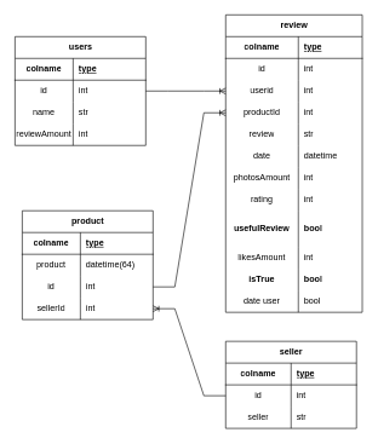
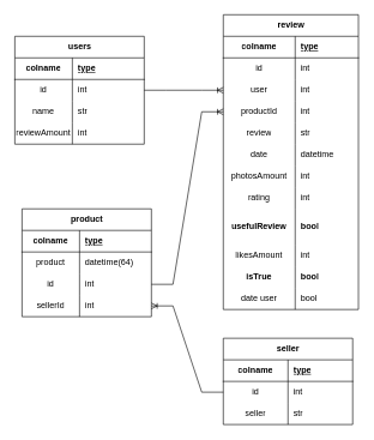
  <mxCell id="0" />
  <mxCell id="1" parent="0" />
  <mxCell id="2" value="review" style="shape=table;startSize=30;container=1;collapsible=1;childLayout=tableLayout;fixedRows=1;rowLines=0;fontStyle=1;align=center;resizeLast=1;html=1;" parent="1" vertex="1"><mxGeometry x="310" y="20" width="188" height="410" as="geometry" /></mxCell>
  <mxCell id="3" value="" style="shape=tableRow;horizontal=0;startSize=0;swimlaneHead=0;swimlaneBody=0;fillColor=none;collapsible=0;dropTarget=0;points=[[0,0.5],[1,0.5]];portConstraint=eastwest;top=0;left=0;right=0;bottom=1;" parent="2" vertex="1"><mxGeometry y="30" width="188" height="30" as="geometry" /></mxCell>
  <mxCell id="4" value="colname" style="shape=partialRectangle;connectable=0;fillColor=none;top=0;left=0;bottom=0;right=0;fontStyle=1;overflow=hidden;whiteSpace=wrap;html=1;" parent="3" vertex="1"><mxGeometry width="100" height="30" as="geometry"><mxRectangle width="100" height="30" as="alternateBounds" /></mxGeometry></mxCell>
  <mxCell id="5" value="type" style="shape=partialRectangle;connectable=0;fillColor=none;top=0;left=0;bottom=0;right=0;align=left;spacingLeft=6;fontStyle=5;overflow=hidden;whiteSpace=wrap;html=1;" parent="3" vertex="1"><mxGeometry x="100" width="88" height="30" as="geometry"><mxRectangle width="88" height="30" as="alternateBounds" /></mxGeometry></mxCell>
  <mxCell id="6" value="" style="shape=tableRow;horizontal=0;startSize=0;swimlaneHead=0;swimlaneBody=0;fillColor=none;collapsible=0;dropTarget=0;points=[[0,0.5],[1,0.5]];portConstraint=eastwest;top=0;left=0;right=0;bottom=0;" parent="2" vertex="1"><mxGeometry y="60" width="188" height="30" as="geometry" /></mxCell>
  <mxCell id="7" value="id&lt;br&gt;" style="shape=partialRectangle;connectable=0;fillColor=none;top=0;left=0;bottom=0;right=0;editable=1;overflow=hidden;whiteSpace=wrap;html=1;" parent="6" vertex="1"><mxGeometry width="100" height="30" as="geometry"><mxRectangle width="100" height="30" as="alternateBounds" /></mxGeometry></mxCell>
  <mxCell id="8" value="int" style="shape=partialRectangle;connectable=0;fillColor=none;top=0;left=0;bottom=0;right=0;align=left;spacingLeft=6;overflow=hidden;whiteSpace=wrap;html=1;" parent="6" vertex="1"><mxGeometry x="100" width="88" height="30" as="geometry"><mxRectangle width="88" height="30" as="alternateBounds" /></mxGeometry></mxCell>
  <mxCell id="9" value="" style="shape=tableRow;horizontal=0;startSize=0;swimlaneHead=0;swimlaneBody=0;fillColor=none;collapsible=0;dropTarget=0;points=[[0,0.5],[1,0.5]];portConstraint=eastwest;top=0;left=0;right=0;bottom=0;" parent="2" vertex="1"><mxGeometry y="90" width="188" height="30" as="geometry" /></mxCell>
- <mxCell id="10" value="userid" style="shape=partialRectangle;connectable=0;fillColor=none;top=0;left=0;bottom=0;right=0;editable=1;overflow=hidden;whiteSpace=wrap;html=1;" parent="9" vertex="1"><mxGeometry width="100" height="30" as="geometry"><mxRectangle width="100" height="30" as="alternateBounds" /></mxGeometry></mxCell>
+ <mxCell id="10" value="user" style="shape=partialRectangle;connectable=0;fillColor=none;top=0;left=0;bottom=0;right=0;editable=1;overflow=hidden;whiteSpace=wrap;html=1;" parent="9" vertex="1"><mxGeometry width="100" height="30" as="geometry"><mxRectangle width="100" height="30" as="alternateBounds" /></mxGeometry></mxCell>
  <mxCell id="11" value="int" style="shape=partialRectangle;connectable=0;fillColor=none;top=0;left=0;bottom=0;right=0;align=left;spacingLeft=6;overflow=hidden;whiteSpace=wrap;html=1;" parent="9" vertex="1"><mxGeometry x="100" width="88" height="30" as="geometry"><mxRectangle width="88" height="30" as="alternateBounds" /></mxGeometry></mxCell>
  <mxCell id="12" value="" style="shape=tableRow;horizontal=0;startSize=0;swimlaneHead=0;swimlaneBody=0;fillColor=none;collapsible=0;dropTarget=0;points=[[0,0.5],[1,0.5]];portConstraint=eastwest;top=0;left=0;right=0;bottom=0;" parent="2" vertex="1"><mxGeometry y="120" width="188" height="30" as="geometry" /></mxCell>
  <mxCell id="13" value="productId" style="shape=partialRectangle;connectable=0;fillColor=none;top=0;left=0;bottom=0;right=0;editable=1;overflow=hidden;whiteSpace=wrap;html=1;" parent="12" vertex="1"><mxGeometry width="100" height="30" as="geometry"><mxRectangle width="100" height="30" as="alternateBounds" /></mxGeometry></mxCell>
  <mxCell id="14" value="int" style="shape=partialRectangle;connectable=0;fillColor=none;top=0;left=0;bottom=0;right=0;align=left;spacingLeft=6;overflow=hidden;whiteSpace=wrap;html=1;" parent="12" vertex="1"><mxGeometry x="100" width="88" height="30" as="geometry"><mxRectangle width="88" height="30" as="alternateBounds" /></mxGeometry></mxCell>
  <mxCell id="15" style="shape=tableRow;horizontal=0;startSize=0;swimlaneHead=0;swimlaneBody=0;fillColor=none;collapsible=0;dropTarget=0;points=[[0,0.5],[1,0.5]];portConstraint=eastwest;top=0;left=0;right=0;bottom=0;" parent="2" vertex="1"><mxGeometry y="150" width="188" height="30" as="geometry" /></mxCell>
  <mxCell id="16" value="review" style="shape=partialRectangle;connectable=0;fillColor=none;top=0;left=0;bottom=0;right=0;editable=1;overflow=hidden;whiteSpace=wrap;html=1;" parent="15" vertex="1"><mxGeometry width="100" height="30" as="geometry"><mxRectangle width="100" height="30" as="alternateBounds" /></mxGeometry></mxCell>
  <mxCell id="17" value="str" style="shape=partialRectangle;connectable=0;fillColor=none;top=0;left=0;bottom=0;right=0;align=left;spacingLeft=6;overflow=hidden;whiteSpace=wrap;html=1;" parent="15" vertex="1"><mxGeometry x="100" width="88" height="30" as="geometry"><mxRectangle width="88" height="30" as="alternateBounds" /></mxGeometry></mxCell>
  <mxCell id="18" style="shape=tableRow;horizontal=0;startSize=0;swimlaneHead=0;swimlaneBody=0;fillColor=none;collapsible=0;dropTarget=0;points=[[0,0.5],[1,0.5]];portConstraint=eastwest;top=0;left=0;right=0;bottom=0;" parent="2" vertex="1"><mxGeometry y="180" width="188" height="30" as="geometry" /></mxCell>
  <mxCell id="19" value="date" style="shape=partialRectangle;connectable=0;fillColor=none;top=0;left=0;bottom=0;right=0;editable=1;overflow=hidden;whiteSpace=wrap;html=1;" parent="18" vertex="1"><mxGeometry width="100" height="30" as="geometry"><mxRectangle width="100" height="30" as="alternateBounds" /></mxGeometry></mxCell>
  <mxCell id="20" value="datetime" style="shape=partialRectangle;connectable=0;fillColor=none;top=0;left=0;bottom=0;right=0;align=left;spacingLeft=6;overflow=hidden;whiteSpace=wrap;html=1;" parent="18" vertex="1"><mxGeometry x="100" width="88" height="30" as="geometry"><mxRectangle width="88" height="30" as="alternateBounds" /></mxGeometry></mxCell>
  <mxCell id="21" style="shape=tableRow;horizontal=0;startSize=0;swimlaneHead=0;swimlaneBody=0;fillColor=none;collapsible=0;dropTarget=0;points=[[0,0.5],[1,0.5]];portConstraint=eastwest;top=0;left=0;right=0;bottom=0;" parent="2" vertex="1"><mxGeometry y="210" width="188" height="30" as="geometry" /></mxCell>
  <mxCell id="22" value="photosAmount" style="shape=partialRectangle;connectable=0;fillColor=none;top=0;left=0;bottom=0;right=0;editable=1;overflow=hidden;whiteSpace=wrap;html=1;" parent="21" vertex="1"><mxGeometry width="100" height="30" as="geometry"><mxRectangle width="100" height="30" as="alternateBounds" /></mxGeometry></mxCell>
  <mxCell id="23" value="int" style="shape=partialRectangle;connectable=0;fillColor=none;top=0;left=0;bottom=0;right=0;align=left;spacingLeft=6;overflow=hidden;whiteSpace=wrap;html=1;" parent="21" vertex="1"><mxGeometry x="100" width="88" height="30" as="geometry"><mxRectangle width="88" height="30" as="alternateBounds" /></mxGeometry></mxCell>
  <mxCell id="24" style="shape=tableRow;horizontal=0;startSize=0;swimlaneHead=0;swimlaneBody=0;fillColor=none;collapsible=0;dropTarget=0;points=[[0,0.5],[1,0.5]];portConstraint=eastwest;top=0;left=0;right=0;bottom=0;" parent="2" vertex="1"><mxGeometry y="240" width="188" height="30" as="geometry" /></mxCell>
  <mxCell id="25" value="rating" style="shape=partialRectangle;connectable=0;fillColor=none;top=0;left=0;bottom=0;right=0;editable=1;overflow=hidden;whiteSpace=wrap;html=1;" parent="24" vertex="1"><mxGeometry width="100" height="30" as="geometry"><mxRectangle width="100" height="30" as="alternateBounds" /></mxGeometry></mxCell>
  <mxCell id="26" value="int" style="shape=partialRectangle;connectable=0;fillColor=none;top=0;left=0;bottom=0;right=0;align=left;spacingLeft=6;overflow=hidden;whiteSpace=wrap;html=1;" parent="24" vertex="1"><mxGeometry x="100" width="88" height="30" as="geometry"><mxRectangle width="88" height="30" as="alternateBounds" /></mxGeometry></mxCell>
  <mxCell id="27" style="shape=tableRow;horizontal=0;startSize=0;swimlaneHead=0;swimlaneBody=0;fillColor=none;collapsible=0;dropTarget=0;points=[[0,0.5],[1,0.5]];portConstraint=eastwest;top=0;left=0;right=0;bottom=0;" parent="2" vertex="1"><mxGeometry y="270" width="188" height="50" as="geometry" /></mxCell>
  <mxCell id="28" value="usefulReview" style="shape=partialRectangle;connectable=0;fillColor=none;top=0;left=0;bottom=0;right=0;editable=1;overflow=hidden;whiteSpace=wrap;html=1;fontStyle=1" parent="27" vertex="1"><mxGeometry width="100" height="50" as="geometry"><mxRectangle width="100" height="50" as="alternateBounds" /></mxGeometry></mxCell>
  <mxCell id="29" value="bool" style="shape=partialRectangle;connectable=0;fillColor=none;top=0;left=0;bottom=0;right=0;align=left;spacingLeft=6;overflow=hidden;whiteSpace=wrap;html=1;fontStyle=1" parent="27" vertex="1"><mxGeometry x="100" width="88" height="50" as="geometry"><mxRectangle width="88" height="50" as="alternateBounds" /></mxGeometry></mxCell>
  <mxCell id="30" style="shape=tableRow;horizontal=0;startSize=0;swimlaneHead=0;swimlaneBody=0;fillColor=none;collapsible=0;dropTarget=0;points=[[0,0.5],[1,0.5]];portConstraint=eastwest;top=0;left=0;right=0;bottom=0;" parent="2" vertex="1"><mxGeometry y="320" width="188" height="30" as="geometry" /></mxCell>
  <mxCell id="31" value="likesAmount&#09;" style="shape=partialRectangle;connectable=0;fillColor=none;top=0;left=0;bottom=0;right=0;editable=1;overflow=hidden;whiteSpace=wrap;html=1;" parent="30" vertex="1"><mxGeometry width="100" height="30" as="geometry"><mxRectangle width="100" height="30" as="alternateBounds" /></mxGeometry></mxCell>
  <mxCell id="32" value="int" style="shape=partialRectangle;connectable=0;fillColor=none;top=0;left=0;bottom=0;right=0;align=left;spacingLeft=6;overflow=hidden;whiteSpace=wrap;html=1;" parent="30" vertex="1"><mxGeometry x="100" width="88" height="30" as="geometry"><mxRectangle width="88" height="30" as="alternateBounds" /></mxGeometry></mxCell>
  <mxCell id="33" style="shape=tableRow;horizontal=0;startSize=0;swimlaneHead=0;swimlaneBody=0;fillColor=none;collapsible=0;dropTarget=0;points=[[0,0.5],[1,0.5]];portConstraint=eastwest;top=0;left=0;right=0;bottom=0;" parent="2" vertex="1"><mxGeometry y="350" width="188" height="30" as="geometry" /></mxCell>
  <mxCell id="34" value="isTrue" style="shape=partialRectangle;connectable=0;fillColor=none;top=0;left=0;bottom=0;right=0;editable=1;overflow=hidden;whiteSpace=wrap;html=1;fontStyle=1" parent="33" vertex="1"><mxGeometry width="100" height="30" as="geometry"><mxRectangle width="100" height="30" as="alternateBounds" /></mxGeometry></mxCell>
  <mxCell id="35" value="bool" style="shape=partialRectangle;connectable=0;fillColor=none;top=0;left=0;bottom=0;right=0;align=left;spacingLeft=6;overflow=hidden;whiteSpace=wrap;html=1;fontStyle=1" parent="33" vertex="1"><mxGeometry x="100" width="88" height="30" as="geometry"><mxRectangle width="88" height="30" as="alternateBounds" /></mxGeometry></mxCell>
  <mxCell id="36" style="shape=tableRow;horizontal=0;startSize=0;swimlaneHead=0;swimlaneBody=0;fillColor=none;collapsible=0;dropTarget=0;points=[[0,0.5],[1,0.5]];portConstraint=eastwest;top=0;left=0;right=0;bottom=0;" parent="2" vertex="1"><mxGeometry y="380" width="188" height="30" as="geometry" /></mxCell>
  <mxCell id="37" value="&lt;span style=&quot;font-weight: 400;&quot;&gt;date user&lt;/span&gt;" style="shape=partialRectangle;connectable=0;fillColor=none;top=0;left=0;bottom=0;right=0;editable=1;overflow=hidden;whiteSpace=wrap;html=1;fontStyle=1" parent="36" vertex="1"><mxGeometry width="100" height="30" as="geometry"><mxRectangle width="100" height="30" as="alternateBounds" /></mxGeometry></mxCell>
  <mxCell id="38" value="&lt;span style=&quot;font-weight: normal;&quot;&gt;bool&lt;/span&gt;" style="shape=partialRectangle;connectable=0;fillColor=none;top=0;left=0;bottom=0;right=0;align=left;spacingLeft=6;overflow=hidden;whiteSpace=wrap;html=1;fontStyle=1" parent="36" vertex="1"><mxGeometry x="100" width="88" height="30" as="geometry"><mxRectangle width="88" height="30" as="alternateBounds" /></mxGeometry></mxCell>
  <mxCell id="39" value="users" style="shape=table;startSize=30;container=1;collapsible=1;childLayout=tableLayout;fixedRows=1;rowLines=0;fontStyle=1;align=center;resizeLast=1;html=1;" parent="1" vertex="1"><mxGeometry x="20" y="50" width="180" height="150" as="geometry" /></mxCell>
  <mxCell id="40" value="" style="shape=tableRow;horizontal=0;startSize=0;swimlaneHead=0;swimlaneBody=0;fillColor=none;collapsible=0;dropTarget=0;points=[[0,0.5],[1,0.5]];portConstraint=eastwest;top=0;left=0;right=0;bottom=1;" parent="39" vertex="1"><mxGeometry y="30" width="180" height="30" as="geometry" /></mxCell>
  <mxCell id="41" value="colname" style="shape=partialRectangle;connectable=0;fillColor=none;top=0;left=0;bottom=0;right=0;fontStyle=1;overflow=hidden;whiteSpace=wrap;html=1;" parent="40" vertex="1"><mxGeometry width="80" height="30" as="geometry"><mxRectangle width="80" height="30" as="alternateBounds" /></mxGeometry></mxCell>
  <mxCell id="42" value="type" style="shape=partialRectangle;connectable=0;fillColor=none;top=0;left=0;bottom=0;right=0;align=left;spacingLeft=6;fontStyle=5;overflow=hidden;whiteSpace=wrap;html=1;" parent="40" vertex="1"><mxGeometry x="80" width="100" height="30" as="geometry"><mxRectangle width="100" height="30" as="alternateBounds" /></mxGeometry></mxCell>
  <mxCell id="43" value="" style="shape=tableRow;horizontal=0;startSize=0;swimlaneHead=0;swimlaneBody=0;fillColor=none;collapsible=0;dropTarget=0;points=[[0,0.5],[1,0.5]];portConstraint=eastwest;top=0;left=0;right=0;bottom=0;" parent="39" vertex="1"><mxGeometry y="60" width="180" height="30" as="geometry" /></mxCell>
  <mxCell id="44" value="id&lt;br&gt;" style="shape=partialRectangle;connectable=0;fillColor=none;top=0;left=0;bottom=0;right=0;editable=1;overflow=hidden;whiteSpace=wrap;html=1;" parent="43" vertex="1"><mxGeometry width="80" height="30" as="geometry"><mxRectangle width="80" height="30" as="alternateBounds" /></mxGeometry></mxCell>
  <mxCell id="45" value="int" style="shape=partialRectangle;connectable=0;fillColor=none;top=0;left=0;bottom=0;right=0;align=left;spacingLeft=6;overflow=hidden;whiteSpace=wrap;html=1;" parent="43" vertex="1"><mxGeometry x="80" width="100" height="30" as="geometry"><mxRectangle width="100" height="30" as="alternateBounds" /></mxGeometry></mxCell>
  <mxCell id="46" value="" style="shape=tableRow;horizontal=0;startSize=0;swimlaneHead=0;swimlaneBody=0;fillColor=none;collapsible=0;dropTarget=0;points=[[0,0.5],[1,0.5]];portConstraint=eastwest;top=0;left=0;right=0;bottom=0;" parent="39" vertex="1"><mxGeometry y="90" width="180" height="30" as="geometry" /></mxCell>
  <mxCell id="47" value="name" style="shape=partialRectangle;connectable=0;fillColor=none;top=0;left=0;bottom=0;right=0;editable=1;overflow=hidden;whiteSpace=wrap;html=1;" parent="46" vertex="1"><mxGeometry width="80" height="30" as="geometry"><mxRectangle width="80" height="30" as="alternateBounds" /></mxGeometry></mxCell>
  <mxCell id="48" value="str" style="shape=partialRectangle;connectable=0;fillColor=none;top=0;left=0;bottom=0;right=0;align=left;spacingLeft=6;overflow=hidden;whiteSpace=wrap;html=1;" parent="46" vertex="1"><mxGeometry x="80" width="100" height="30" as="geometry"><mxRectangle width="100" height="30" as="alternateBounds" /></mxGeometry></mxCell>
  <mxCell id="49" style="shape=tableRow;horizontal=0;startSize=0;swimlaneHead=0;swimlaneBody=0;fillColor=none;collapsible=0;dropTarget=0;points=[[0,0.5],[1,0.5]];portConstraint=eastwest;top=0;left=0;right=0;bottom=0;" parent="39" vertex="1"><mxGeometry y="120" width="180" height="30" as="geometry" /></mxCell>
  <mxCell id="50" value="reviewAmount" style="shape=partialRectangle;connectable=0;fillColor=none;top=0;left=0;bottom=0;right=0;editable=1;overflow=hidden;whiteSpace=wrap;html=1;" parent="49" vertex="1"><mxGeometry width="80" height="30" as="geometry"><mxRectangle width="80" height="30" as="alternateBounds" /></mxGeometry></mxCell>
  <mxCell id="51" value="int" style="shape=partialRectangle;connectable=0;fillColor=none;top=0;left=0;bottom=0;right=0;align=left;spacingLeft=6;overflow=hidden;whiteSpace=wrap;html=1;" parent="49" vertex="1"><mxGeometry x="80" width="100" height="30" as="geometry"><mxRectangle width="100" height="30" as="alternateBounds" /></mxGeometry></mxCell>
  <mxCell id="52" value="" style="edgeStyle=entityRelationEdgeStyle;fontSize=12;html=1;endArrow=ERoneToMany;rounded=0;entryX=0;entryY=0.5;entryDx=0;entryDy=0;" parent="1" source="43" target="9" edge="1"><mxGeometry width="100" height="100" relative="1" as="geometry"><mxPoint x="490" y="360" as="sourcePoint" /><mxPoint x="610" y="400" as="targetPoint" /></mxGeometry></mxCell>
  <mxCell id="53" value="seller" style="shape=table;startSize=30;container=1;collapsible=1;childLayout=tableLayout;fixedRows=1;rowLines=0;fontStyle=1;align=center;resizeLast=1;html=1;" parent="1" vertex="1"><mxGeometry x="310" y="470" width="180" height="120" as="geometry" /></mxCell>
  <mxCell id="54" value="" style="shape=tableRow;horizontal=0;startSize=0;swimlaneHead=0;swimlaneBody=0;fillColor=none;collapsible=0;dropTarget=0;points=[[0,0.5],[1,0.5]];portConstraint=eastwest;top=0;left=0;right=0;bottom=1;" parent="53" vertex="1"><mxGeometry y="30" width="180" height="30" as="geometry" /></mxCell>
  <mxCell id="55" value="colname" style="shape=partialRectangle;connectable=0;fillColor=none;top=0;left=0;bottom=0;right=0;fontStyle=1;overflow=hidden;whiteSpace=wrap;html=1;" parent="54" vertex="1"><mxGeometry width="90" height="30" as="geometry"><mxRectangle width="90" height="30" as="alternateBounds" /></mxGeometry></mxCell>
  <mxCell id="56" value="type" style="shape=partialRectangle;connectable=0;fillColor=none;top=0;left=0;bottom=0;right=0;align=left;spacingLeft=6;fontStyle=5;overflow=hidden;whiteSpace=wrap;html=1;" parent="54" vertex="1"><mxGeometry x="90" width="90" height="30" as="geometry"><mxRectangle width="90" height="30" as="alternateBounds" /></mxGeometry></mxCell>
  <mxCell id="57" value="" style="shape=tableRow;horizontal=0;startSize=0;swimlaneHead=0;swimlaneBody=0;fillColor=none;collapsible=0;dropTarget=0;points=[[0,0.5],[1,0.5]];portConstraint=eastwest;top=0;left=0;right=0;bottom=0;" parent="53" vertex="1"><mxGeometry y="60" width="180" height="30" as="geometry" /></mxCell>
  <mxCell id="58" value="id" style="shape=partialRectangle;connectable=0;fillColor=none;top=0;left=0;bottom=0;right=0;editable=1;overflow=hidden;whiteSpace=wrap;html=1;" parent="57" vertex="1"><mxGeometry width="90" height="30" as="geometry"><mxRectangle width="90" height="30" as="alternateBounds" /></mxGeometry></mxCell>
  <mxCell id="59" value="int" style="shape=partialRectangle;connectable=0;fillColor=none;top=0;left=0;bottom=0;right=0;align=left;spacingLeft=6;overflow=hidden;whiteSpace=wrap;html=1;" parent="57" vertex="1"><mxGeometry x="90" width="90" height="30" as="geometry"><mxRectangle width="90" height="30" as="alternateBounds" /></mxGeometry></mxCell>
  <mxCell id="60" value="" style="shape=tableRow;horizontal=0;startSize=0;swimlaneHead=0;swimlaneBody=0;fillColor=none;collapsible=0;dropTarget=0;points=[[0,0.5],[1,0.5]];portConstraint=eastwest;top=0;left=0;right=0;bottom=0;" parent="53" vertex="1"><mxGeometry y="90" width="180" height="30" as="geometry" /></mxCell>
  <mxCell id="61" value="seller" style="shape=partialRectangle;connectable=0;fillColor=none;top=0;left=0;bottom=0;right=0;editable=1;overflow=hidden;whiteSpace=wrap;html=1;" parent="60" vertex="1"><mxGeometry width="90" height="30" as="geometry"><mxRectangle width="90" height="30" as="alternateBounds" /></mxGeometry></mxCell>
  <mxCell id="62" value="str" style="shape=partialRectangle;connectable=0;fillColor=none;top=0;left=0;bottom=0;right=0;align=left;spacingLeft=6;overflow=hidden;whiteSpace=wrap;html=1;" parent="60" vertex="1"><mxGeometry x="90" width="90" height="30" as="geometry"><mxRectangle width="90" height="30" as="alternateBounds" /></mxGeometry></mxCell>
  <mxCell id="63" value="" style="edgeStyle=entityRelationEdgeStyle;fontSize=12;html=1;endArrow=ERoneToMany;rounded=0;exitX=0;exitY=0.5;exitDx=0;exitDy=0;entryX=1;entryY=0.5;entryDx=0;entryDy=0;" parent="1" source="57" target="74" edge="1"><mxGeometry width="100" height="100" relative="1" as="geometry"><mxPoint x="330" y="310" as="sourcePoint" /><mxPoint x="430" y="210" as="targetPoint" /></mxGeometry></mxCell>
  <mxCell id="64" value="product" style="shape=table;startSize=30;container=1;collapsible=1;childLayout=tableLayout;fixedRows=1;rowLines=0;fontStyle=1;align=center;resizeLast=1;html=1;" parent="1" vertex="1"><mxGeometry x="30" y="290" width="180" height="150" as="geometry" /></mxCell>
  <mxCell id="65" value="" style="shape=tableRow;horizontal=0;startSize=0;swimlaneHead=0;swimlaneBody=0;fillColor=none;collapsible=0;dropTarget=0;points=[[0,0.5],[1,0.5]];portConstraint=eastwest;top=0;left=0;right=0;bottom=1;" parent="64" vertex="1"><mxGeometry y="30" width="180" height="30" as="geometry" /></mxCell>
  <mxCell id="66" value="colname" style="shape=partialRectangle;connectable=0;fillColor=none;top=0;left=0;bottom=0;right=0;fontStyle=1;overflow=hidden;whiteSpace=wrap;html=1;" parent="65" vertex="1"><mxGeometry width="80" height="30" as="geometry"><mxRectangle width="80" height="30" as="alternateBounds" /></mxGeometry></mxCell>
  <mxCell id="67" value="type" style="shape=partialRectangle;connectable=0;fillColor=none;top=0;left=0;bottom=0;right=0;align=left;spacingLeft=6;fontStyle=5;overflow=hidden;whiteSpace=wrap;html=1;" parent="65" vertex="1"><mxGeometry x="80" width="100" height="30" as="geometry"><mxRectangle width="100" height="30" as="alternateBounds" /></mxGeometry></mxCell>
  <mxCell id="68" value="" style="shape=tableRow;horizontal=0;startSize=0;swimlaneHead=0;swimlaneBody=0;fillColor=none;collapsible=0;dropTarget=0;points=[[0,0.5],[1,0.5]];portConstraint=eastwest;top=0;left=0;right=0;bottom=0;" parent="64" vertex="1"><mxGeometry y="60" width="180" height="30" as="geometry" /></mxCell>
  <mxCell id="69" value="product" style="shape=partialRectangle;connectable=0;fillColor=none;top=0;left=0;bottom=0;right=0;editable=1;overflow=hidden;whiteSpace=wrap;html=1;" parent="68" vertex="1"><mxGeometry width="80" height="30" as="geometry"><mxRectangle width="80" height="30" as="alternateBounds" /></mxGeometry></mxCell>
  <mxCell id="70" value="datetime(64)" style="shape=partialRectangle;connectable=0;fillColor=none;top=0;left=0;bottom=0;right=0;align=left;spacingLeft=6;overflow=hidden;whiteSpace=wrap;html=1;" parent="68" vertex="1"><mxGeometry x="80" width="100" height="30" as="geometry"><mxRectangle width="100" height="30" as="alternateBounds" /></mxGeometry></mxCell>
  <mxCell id="71" value="" style="shape=tableRow;horizontal=0;startSize=0;swimlaneHead=0;swimlaneBody=0;fillColor=none;collapsible=0;dropTarget=0;points=[[0,0.5],[1,0.5]];portConstraint=eastwest;top=0;left=0;right=0;bottom=0;" parent="64" vertex="1"><mxGeometry y="90" width="180" height="30" as="geometry" /></mxCell>
  <mxCell id="72" value="id" style="shape=partialRectangle;connectable=0;fillColor=none;top=0;left=0;bottom=0;right=0;editable=1;overflow=hidden;whiteSpace=wrap;html=1;" parent="71" vertex="1"><mxGeometry width="80" height="30" as="geometry"><mxRectangle width="80" height="30" as="alternateBounds" /></mxGeometry></mxCell>
  <mxCell id="73" value="int" style="shape=partialRectangle;connectable=0;fillColor=none;top=0;left=0;bottom=0;right=0;align=left;spacingLeft=6;overflow=hidden;whiteSpace=wrap;html=1;" parent="71" vertex="1"><mxGeometry x="80" width="100" height="30" as="geometry"><mxRectangle width="100" height="30" as="alternateBounds" /></mxGeometry></mxCell>
  <mxCell id="74" value="" style="shape=tableRow;horizontal=0;startSize=0;swimlaneHead=0;swimlaneBody=0;fillColor=none;collapsible=0;dropTarget=0;points=[[0,0.5],[1,0.5]];portConstraint=eastwest;top=0;left=0;right=0;bottom=0;" parent="64" vertex="1"><mxGeometry y="120" width="180" height="30" as="geometry" /></mxCell>
  <mxCell id="75" value="sellerId" style="shape=partialRectangle;connectable=0;fillColor=none;top=0;left=0;bottom=0;right=0;editable=1;overflow=hidden;whiteSpace=wrap;html=1;" parent="74" vertex="1"><mxGeometry width="80" height="30" as="geometry"><mxRectangle width="80" height="30" as="alternateBounds" /></mxGeometry></mxCell>
  <mxCell id="76" value="int" style="shape=partialRectangle;connectable=0;fillColor=none;top=0;left=0;bottom=0;right=0;align=left;spacingLeft=6;overflow=hidden;whiteSpace=wrap;html=1;" parent="74" vertex="1"><mxGeometry x="80" width="100" height="30" as="geometry"><mxRectangle width="100" height="30" as="alternateBounds" /></mxGeometry></mxCell>
  <mxCell id="77" value="" style="edgeStyle=entityRelationEdgeStyle;fontSize=12;html=1;endArrow=ERoneToMany;rounded=0;exitX=1;exitY=0.5;exitDx=0;exitDy=0;entryX=0;entryY=0.5;entryDx=0;entryDy=0;" parent="1" source="71" target="12" edge="1"><mxGeometry width="100" height="100" relative="1" as="geometry"><mxPoint x="180" y="430" as="sourcePoint" /><mxPoint x="280" y="330" as="targetPoint" /></mxGeometry></mxCell>
